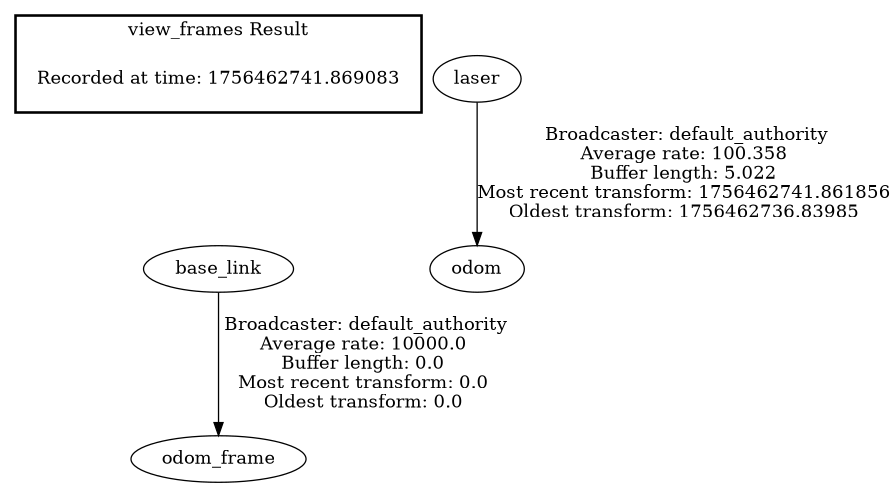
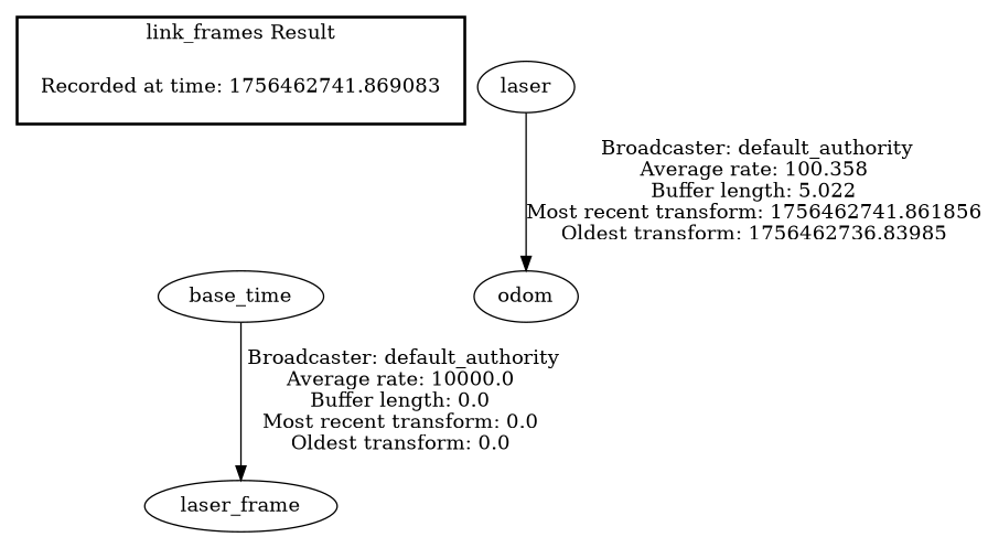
  digraph {
    "Recorded at time: 1756462741.869083" [shape=plaintext]
-   base_link
+   base_link [label=base_time]
    n3 [label=laser]
    odom
-   laser_frame [label=odom_frame]
+   laser_frame
    subgraph cluster_1 {
      color=black
-     label="view_frames Result"
+     label="link_frames Result"
      style=bold
      "Recorded at time: 1756462741.869083"
    }
    "Recorded at time: 1756462741.869083" -> base_link [style=invis]
    base_link -> laser_frame [label=" Broadcaster: default_authority\nAverage rate: 10000.0\nBuffer length: 0.0\nMost recent transform: 0.0\nOldest transform: 0.0\n"]
    n3 -> odom [label=" Broadcaster: default_authority\nAverage rate: 100.358\nBuffer length: 5.022\nMost recent transform: 1756462741.861856\nOldest transform: 1756462736.83985\n"]
  }
